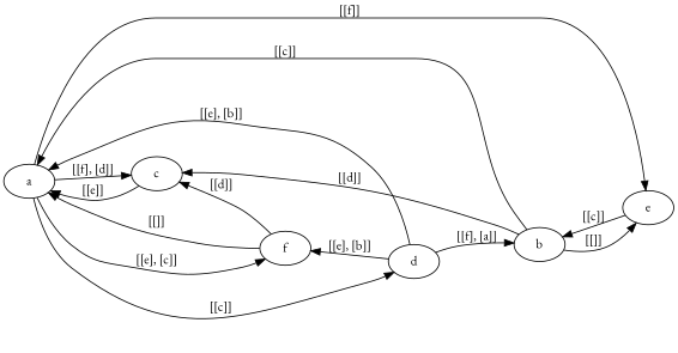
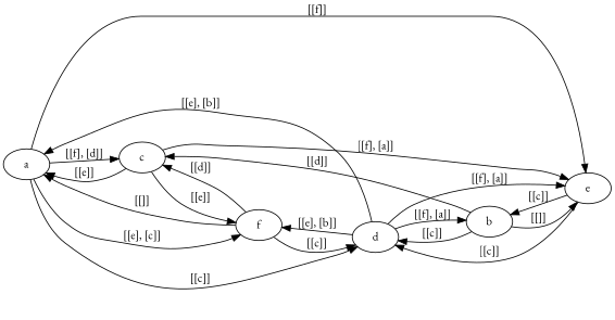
  digraph {
    fontname="EB Garamond"
    rankdir=LR
    node [fontname="EB Garamond"]
    edge [fontname="EB Garamond"]
    n1 [label=a]
    n2 [label=c]
    n3 [label=d]
    n4 [label=e]
    n5 [label=f]
    n6 [label=b]
    n1 -> n2 [label="[[f], [d]]"]
    n1 -> n3 [label="[[c]]"]
    n1 -> n4 [label="[[f]]"]
    n1 -> n5 [label="[[e], [c]]"]
    n2 -> n1 [label="[[e]]"]
+   n2 -> n4 [label="[[f], [a]]"]
+   n2 -> n5 [label="[[e]]"]
    n3 -> n1 [label="[[e], [b]]"]
+   n3 -> n4 [label="[[f], [a]]"]
    n3 -> n5 [label="[[e], [b]]"]
    n3 -> n6 [label="[[f], [a]]"]
+   n4 -> n3 [label="[[c]]"]
    n4 -> n6 [label="[[c]]"]
    n5 -> n1 [label="[[]]"]
    n5 -> n2 [label="[[d]]"]
+   n5 -> n3 [label="[[c]]"]
    n6 -> n2 [label="[[d]]"]
-   n6 -> n1 [label="[[c]]"]
+   n6 -> n3 [label="[[c]]"]
    n6 -> n4 [label="[[]]"]
  }
